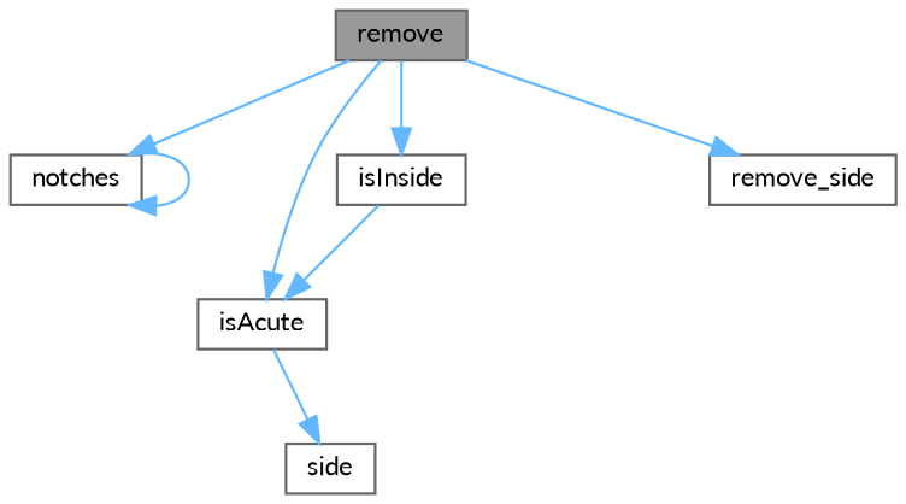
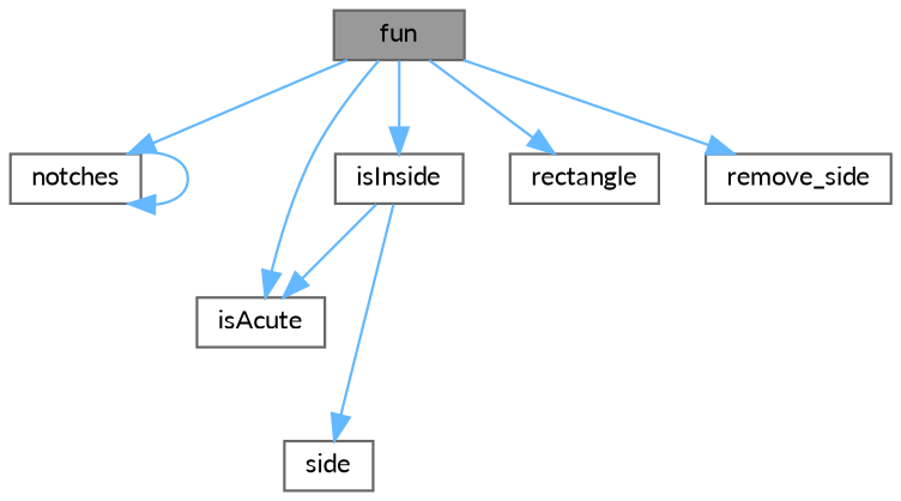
  digraph {
    fontname=Lato
    rankdir=TB
    node [color=grey40 fillcolor=white fontname=Lato fontsize=10 shape=box style=filled]
    edge [color=steelblue1 fontname=Lato fontsize=10 labelfontname=Helvetica labelfontsize=10 style=solid]
-   n1 [color=gray40 fillcolor=grey60 fontcolor=black height=0.2 label=remove width=0.4]
+   n1 [color=gray40 fillcolor=grey60 fontcolor=black height=0.2 label=fun width=0.4]
    n2 [height=0.2 label=notches width=0.4]
    n3 [height=0.2 label=isAcute width=0.4]
    n4 [height=0.2 label=isInside width=0.4]
+   n5 [height=0.2 label=rectangle width=0.4]
    n6 [height=0.2 label=remove_side width=0.4]
    n7 [height=0.2 label=side width=0.4]
    n1 -> n2
    n1 -> n3
    n1 -> n4
+   n1 -> n5
    n1 -> n6
    n2 -> n2
    n4 -> n3
-   n3 -> n7
+   n4 -> n7
  }
